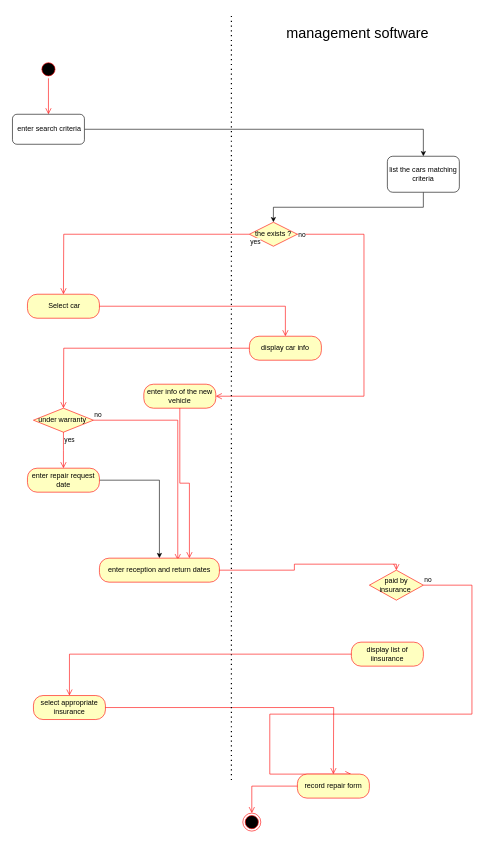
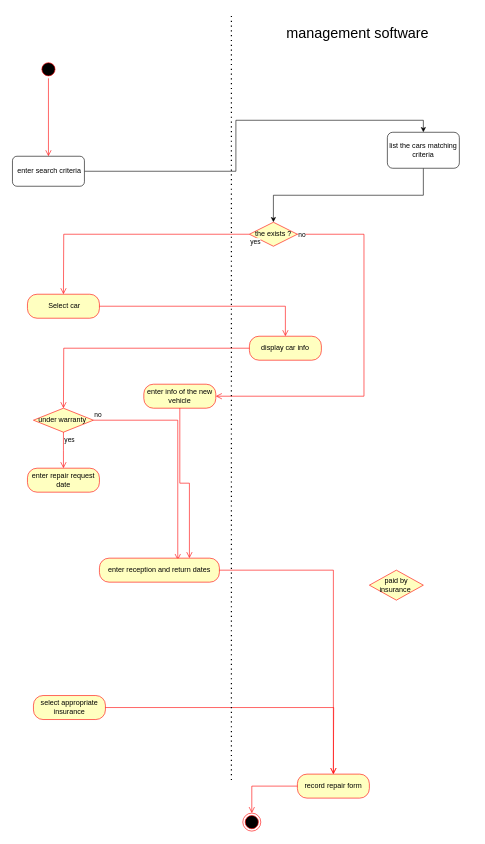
  <mxCell id="0" />
  <mxCell id="1" parent="0" />
  <mxCell id="2" value="" style="ellipse;html=1;shape=startState;fillColor=#000000;strokeColor=#ff0000;" vertex="1" parent="1"><mxGeometry x="65" y="100" width="30" height="30" as="geometry" /></mxCell>
  <mxCell id="3" value="" style="edgeStyle=orthogonalEdgeStyle;html=1;verticalAlign=bottom;endArrow=open;endSize=8;strokeColor=#ff0000;rounded=0;entryX=0.5;entryY=0;entryDx=0;entryDy=0;" edge="1" source="2" parent="1" target="5"><mxGeometry relative="1" as="geometry"><mxPoint x="400" y="150" as="targetPoint" /></mxGeometry></mxCell>
  <mxCell id="4" style="edgeStyle=orthogonalEdgeStyle;rounded=0;orthogonalLoop=1;jettySize=auto;html=1;entryX=0.5;entryY=0;entryDx=0;entryDy=0;" edge="1" parent="1" source="5" target="7"><mxGeometry relative="1" as="geometry" /></mxCell>
- <mxCell id="5" value="&amp;nbsp;enter search criteria" style="rounded=1;whiteSpace=wrap;html=1;" vertex="1" parent="1"><mxGeometry x="20" y="190" width="120" height="50" as="geometry" /></mxCell>
+ <mxCell id="5" value="&amp;nbsp;enter search criteria" style="rounded=1;whiteSpace=wrap;html=1;" vertex="1" parent="1"><mxGeometry x="20" y="260" width="120" height="50" as="geometry" /></mxCell>
  <mxCell id="6" style="edgeStyle=orthogonalEdgeStyle;rounded=0;orthogonalLoop=1;jettySize=auto;html=1;exitX=0.5;exitY=1;exitDx=0;exitDy=0;" edge="1" parent="1" source="7" target="8"><mxGeometry relative="1" as="geometry" /></mxCell>
- <mxCell id="7" value="list the cars matching criteria" style="rounded=1;whiteSpace=wrap;html=1;" vertex="1" parent="1"><mxGeometry x="645" y="260" width="120" height="60" as="geometry" /></mxCell>
+ <mxCell id="7" value="list the cars matching criteria" style="rounded=1;whiteSpace=wrap;html=1;" vertex="1" parent="1"><mxGeometry x="645" y="220" width="120" height="60" as="geometry" /></mxCell>
  <mxCell id="8" value="&lt;font style=&quot;color: rgb(0, 0, 0);&quot;&gt;the exists ?&lt;/font&gt;" style="rhombus;whiteSpace=wrap;html=1;fontColor=#000000;fillColor=#ffffc0;strokeColor=#ff0000;" vertex="1" parent="1"><mxGeometry x="415" y="370" width="80" height="40" as="geometry" /></mxCell>
  <mxCell id="9" value="no" style="edgeStyle=orthogonalEdgeStyle;html=1;align=left;verticalAlign=bottom;endArrow=open;endSize=8;strokeColor=#ff0000;rounded=0;entryX=1;entryY=0.5;entryDx=0;entryDy=0;" edge="1" source="8" parent="1" target="15"><mxGeometry x="-1" y="-10" relative="1" as="geometry"><mxPoint x="605" y="660" as="targetPoint" /><Array as="points"><mxPoint x="606" y="390" /><mxPoint x="606" y="660" /></Array><mxPoint as="offset" /></mxGeometry></mxCell>
  <mxCell id="10" value="yes" style="edgeStyle=orthogonalEdgeStyle;html=1;align=left;verticalAlign=top;endArrow=open;endSize=8;strokeColor=#ff0000;rounded=0;" edge="1" source="8" parent="1"><mxGeometry x="-1" relative="1" as="geometry"><mxPoint x="105" y="490" as="targetPoint" /></mxGeometry></mxCell>
  <mxCell id="11" value="&amp;nbsp;Select car" style="rounded=1;whiteSpace=wrap;html=1;arcSize=40;fontColor=#000000;fillColor=#ffffc0;strokeColor=#ff0000;" vertex="1" parent="1"><mxGeometry x="45" y="490" width="120" height="40" as="geometry" /></mxCell>
  <mxCell id="12" value="" style="edgeStyle=orthogonalEdgeStyle;html=1;verticalAlign=bottom;endArrow=open;endSize=8;strokeColor=#ff0000;rounded=0;entryX=0.5;entryY=0;entryDx=0;entryDy=0;" edge="1" source="11" parent="1" target="13"><mxGeometry relative="1" as="geometry"><mxPoint x="105" y="580" as="targetPoint" /></mxGeometry></mxCell>
  <mxCell id="13" value="display car info" style="rounded=1;whiteSpace=wrap;html=1;arcSize=40;fontColor=#000000;fillColor=#ffffc0;strokeColor=#ff0000;" vertex="1" parent="1"><mxGeometry x="415" y="560" width="120" height="40" as="geometry" /></mxCell>
  <mxCell id="14" value="" style="edgeStyle=orthogonalEdgeStyle;html=1;verticalAlign=bottom;endArrow=open;endSize=8;strokeColor=#ff0000;rounded=0;" edge="1" source="13" parent="1"><mxGeometry relative="1" as="geometry"><mxPoint x="105" y="680" as="targetPoint" /></mxGeometry></mxCell>
  <mxCell id="15" value="enter info of the new vehicle" style="rounded=1;whiteSpace=wrap;html=1;arcSize=40;fontColor=#000000;fillColor=#ffffc0;strokeColor=#ff0000;" vertex="1" parent="1"><mxGeometry x="239" y="640" width="120" height="40" as="geometry" /></mxCell>
  <mxCell id="16" value="" style="edgeStyle=orthogonalEdgeStyle;html=1;verticalAlign=bottom;endArrow=open;endSize=8;strokeColor=#ff0000;rounded=0;entryX=0.75;entryY=0;entryDx=0;entryDy=0;" edge="1" source="15" parent="1" target="22"><mxGeometry relative="1" as="geometry"><mxPoint x="345" y="860" as="targetPoint" /></mxGeometry></mxCell>
  <mxCell id="17" value="under warranty&amp;nbsp;" style="rhombus;whiteSpace=wrap;html=1;fontColor=#000000;fillColor=#ffffc0;strokeColor=#ff0000;" vertex="1" parent="1"><mxGeometry x="55" y="680" width="100" height="40" as="geometry" /></mxCell>
  <mxCell id="18" value="no" style="edgeStyle=orthogonalEdgeStyle;html=1;align=left;verticalAlign=bottom;endArrow=open;endSize=8;strokeColor=#ff0000;rounded=0;entryX=0.653;entryY=0.078;entryDx=0;entryDy=0;entryPerimeter=0;" edge="1" source="17" parent="1" target="22"><mxGeometry x="-1" relative="1" as="geometry"><mxPoint x="245" y="700" as="targetPoint" /></mxGeometry></mxCell>
  <mxCell id="19" value="yes" style="edgeStyle=orthogonalEdgeStyle;html=1;align=left;verticalAlign=top;endArrow=open;endSize=8;strokeColor=#ff0000;rounded=0;" edge="1" source="17" parent="1"><mxGeometry x="-1" relative="1" as="geometry"><mxPoint x="105" y="780" as="targetPoint" /></mxGeometry></mxCell>
- <mxCell id="20" style="edgeStyle=orthogonalEdgeStyle;rounded=0;orthogonalLoop=1;jettySize=auto;html=1;exitX=1;exitY=0.5;exitDx=0;exitDy=0;entryX=0.5;entryY=0;entryDx=0;entryDy=0;" edge="1" parent="1" source="21" target="22"><mxGeometry relative="1" as="geometry" /></mxCell>
  <mxCell id="21" value="enter repair request date" style="rounded=1;whiteSpace=wrap;html=1;arcSize=40;fontColor=#000000;fillColor=#ffffc0;strokeColor=#ff0000;" vertex="1" parent="1"><mxGeometry x="45" y="780" width="120" height="40" as="geometry" /></mxCell>
  <mxCell id="22" value="enter reception and return dates" style="rounded=1;whiteSpace=wrap;html=1;arcSize=40;fontColor=#000000;fillColor=#ffffc0;strokeColor=#ff0000;" vertex="1" parent="1"><mxGeometry x="165" y="930" width="200" height="40" as="geometry" /></mxCell>
- <mxCell id="23" value="" style="edgeStyle=orthogonalEdgeStyle;html=1;verticalAlign=bottom;endArrow=open;endSize=8;strokeColor=#ff0000;rounded=0;entryX=0.5;entryY=0;entryDx=0;entryDy=0;" edge="1" source="22" parent="1" target="24"><mxGeometry relative="1" as="geometry"><mxPoint x="345" y="960" as="targetPoint" /></mxGeometry></mxCell>
+ <mxCell id="23" value="" style="edgeStyle=orthogonalEdgeStyle;html=1;verticalAlign=bottom;endArrow=open;endSize=8;strokeColor=#ff0000;rounded=0;" edge="1" source="22" parent="1" target="30"><mxGeometry relative="1" as="geometry"><mxPoint x="345" y="960" as="targetPoint" /></mxGeometry></mxCell>
  <mxCell id="24" value="paid by insurance&amp;nbsp;" style="rhombus;whiteSpace=wrap;html=1;fontColor=#000000;fillColor=#ffffc0;strokeColor=#ff0000;" vertex="1" parent="1"><mxGeometry x="615" y="950" width="90" height="50" as="geometry" /></mxCell>
- <mxCell id="25" value="no" style="edgeStyle=orthogonalEdgeStyle;html=1;align=left;verticalAlign=bottom;endArrow=open;endSize=8;strokeColor=#ff0000;rounded=0;entryX=0.75;entryY=0;entryDx=0;entryDy=0;" edge="1" source="24" parent="1" target="30"><mxGeometry x="-1" relative="1" as="geometry"><mxPoint x="785" y="1190" as="targetPoint" /><Array as="points"><mxPoint x="786" y="975" /><mxPoint x="786" y="1190" /><mxPoint x="449" y="1190" /></Array></mxGeometry></mxCell>
- <mxCell id="26" value="display list of iinsurance" style="rounded=1;whiteSpace=wrap;html=1;arcSize=40;fontColor=#000000;fillColor=#ffffc0;strokeColor=#ff0000;" vertex="1" parent="1"><mxGeometry x="585" y="1070" width="120" height="40" as="geometry" /></mxCell>
- <mxCell id="27" value="" style="edgeStyle=orthogonalEdgeStyle;html=1;verticalAlign=bottom;endArrow=open;endSize=8;strokeColor=#ff0000;rounded=0;entryX=0.5;entryY=0;entryDx=0;entryDy=0;" edge="1" source="26" parent="1" target="28"><mxGeometry relative="1" as="geometry"><mxPoint x="335" y="1159" as="targetPoint" /></mxGeometry></mxCell>
  <mxCell id="28" value="select appropriate insurance" style="rounded=1;whiteSpace=wrap;html=1;arcSize=40;fontColor=#000000;fillColor=#ffffc0;strokeColor=#ff0000;" vertex="1" parent="1"><mxGeometry x="55" y="1159" width="120" height="40" as="geometry" /></mxCell>
  <mxCell id="29" value="" style="edgeStyle=orthogonalEdgeStyle;html=1;verticalAlign=bottom;endArrow=open;endSize=8;strokeColor=#ff0000;rounded=0;" edge="1" source="28" parent="1"><mxGeometry relative="1" as="geometry"><mxPoint x="555" y="1290" as="targetPoint" /></mxGeometry></mxCell>
  <mxCell id="30" value="record repair form" style="rounded=1;whiteSpace=wrap;html=1;arcSize=40;fontColor=#000000;fillColor=#ffffc0;strokeColor=#ff0000;" vertex="1" parent="1"><mxGeometry x="495" y="1290" width="120" height="40" as="geometry" /></mxCell>
  <mxCell id="31" value="" style="edgeStyle=orthogonalEdgeStyle;html=1;verticalAlign=bottom;endArrow=open;endSize=8;strokeColor=#ff0000;rounded=0;" edge="1" source="30" parent="1" target="32"><mxGeometry relative="1" as="geometry"><mxPoint x="419" y="1370" as="targetPoint" /></mxGeometry></mxCell>
  <mxCell id="32" value="" style="ellipse;html=1;shape=endState;fillColor=#000000;strokeColor=#ff0000;" vertex="1" parent="1"><mxGeometry x="404" y="1355" width="30" height="30" as="geometry" /></mxCell>
  <mxCell id="33" value="" style="endArrow=none;dashed=1;html=1;dashPattern=1 3;strokeWidth=2;rounded=0;" edge="1" parent="1"><mxGeometry width="50" height="50" relative="1" as="geometry"><mxPoint x="385" y="1300" as="sourcePoint" /><mxPoint x="385" y="20" as="targetPoint" /></mxGeometry></mxCell>
  <mxCell id="34" value="&lt;font style=&quot;font-size: 24px;&quot;&gt;management software&lt;/font&gt;" style="text;html=1;align=center;verticalAlign=middle;resizable=0;points=[];autosize=1;strokeColor=none;fillColor=none;" vertex="1" parent="1"><mxGeometry x="465" y="35" width="260" height="40" as="geometry" /></mxCell>
